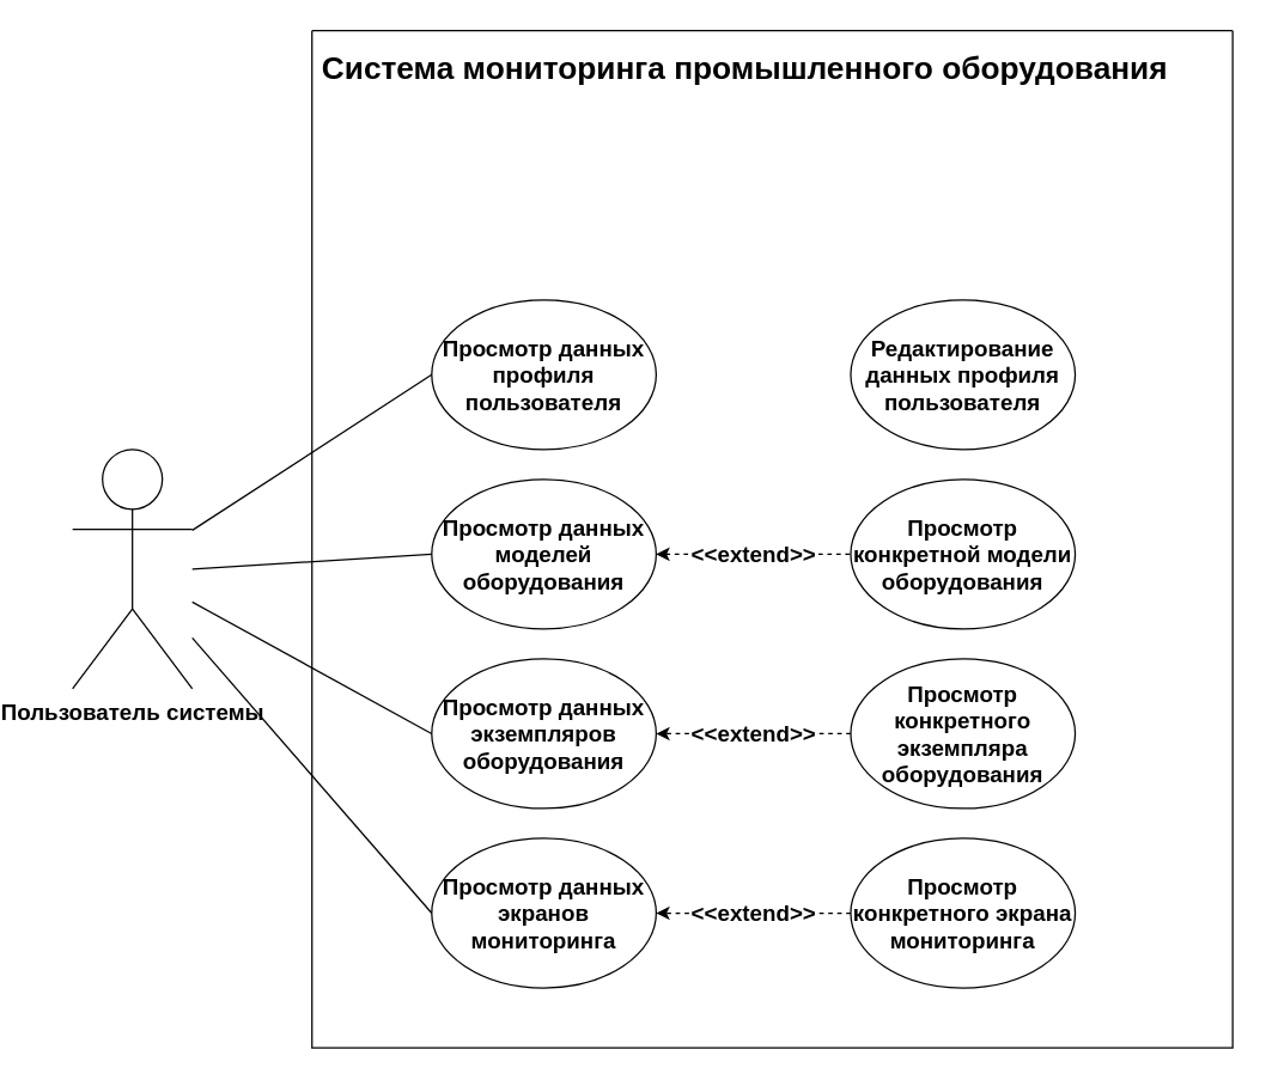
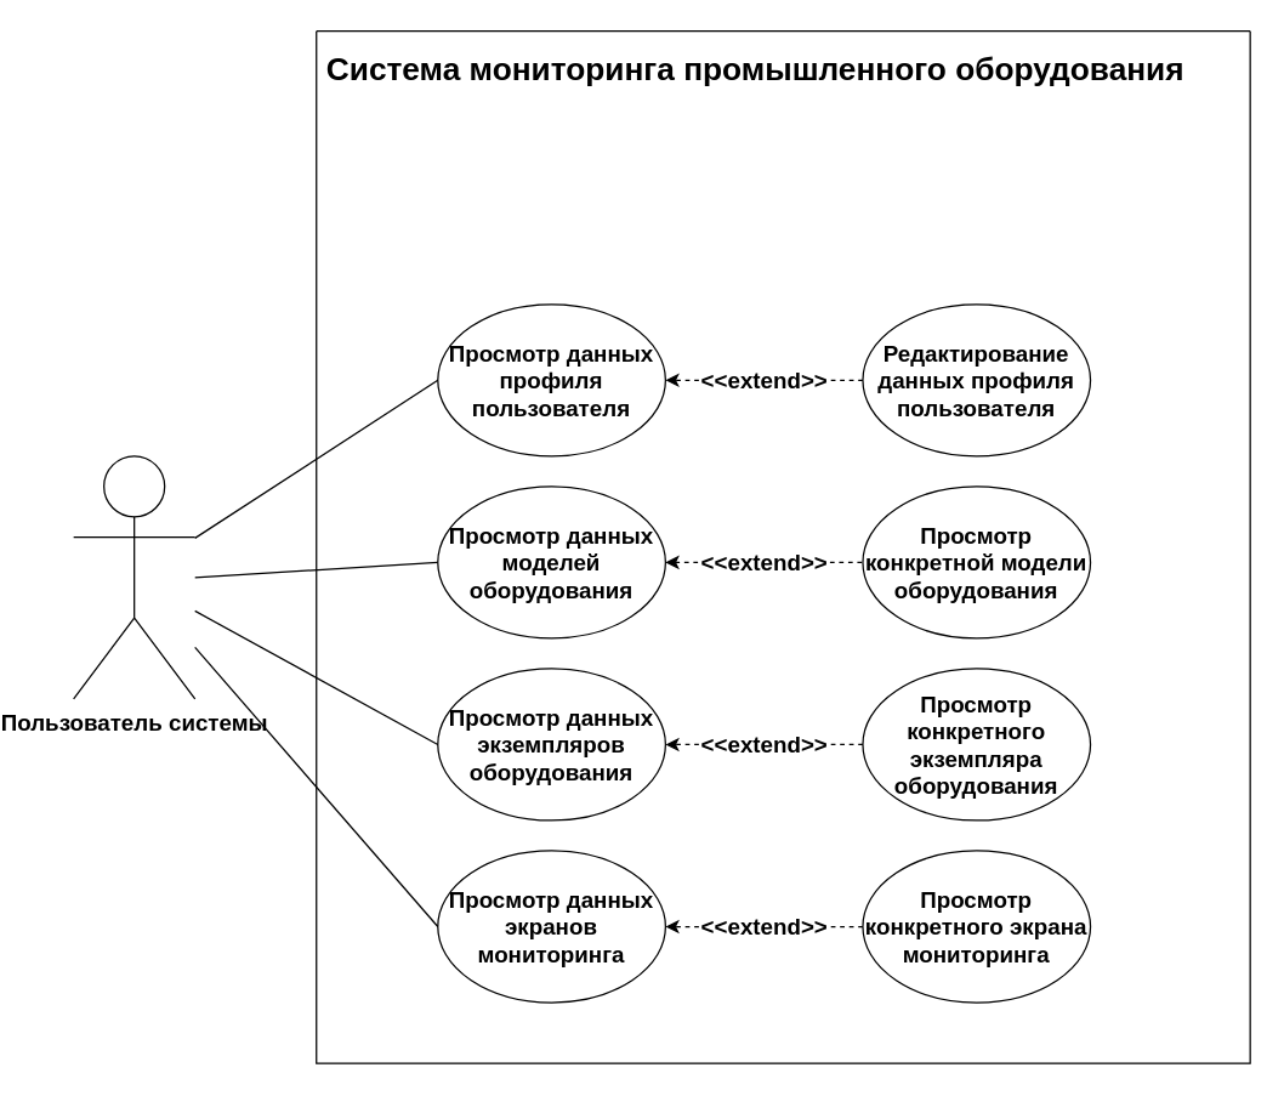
  <mxCell id="0" />
  <mxCell id="1" parent="0" />
  <mxCell id="2" style="rounded=0;orthogonalLoop=1;jettySize=auto;html=1;entryX=0;entryY=0.5;entryDx=0;entryDy=0;endArrow=none;endFill=0;fontSize=15;fontStyle=1" parent="1" target="7" edge="1"><mxGeometry relative="1" as="geometry"><mxPoint x="100" y="380" as="sourcePoint" /></mxGeometry></mxCell>
  <mxCell id="3" value="Пользователь системы" style="shape=umlActor;verticalLabelPosition=bottom;verticalAlign=top;html=1;outlineConnect=0;fontSize=15;fontStyle=1" parent="1" vertex="1"><mxGeometry x="20" y="300" width="80" height="160" as="geometry" /></mxCell>
  <mxCell id="4" value="" style="swimlane;startSize=0;fontSize=15;fontStyle=1" parent="1" vertex="1"><mxGeometry x="180" y="20" width="615.24" height="680" as="geometry" /></mxCell>
  <mxCell id="5" value="&lt;font style=&quot;font-size: 21px&quot;&gt;Система мониторинга промышленного оборудования&lt;/font&gt;" style="text;html=1;align=center;verticalAlign=middle;resizable=0;points=[];autosize=1;strokeColor=none;fontSize=15;fontStyle=1" parent="4" vertex="1"><mxGeometry x="-0.95" y="10" width="580" height="30" as="geometry" /></mxCell>
  <mxCell id="6" value="&amp;lt;&amp;lt;extend&amp;gt;&amp;gt;" style="edgeStyle=none;rounded=0;orthogonalLoop=1;jettySize=auto;html=1;exitX=1;exitY=0.5;exitDx=0;exitDy=0;dashed=1;endArrow=none;endFill=0;startArrow=classic;startFill=1;fontSize=15;fontStyle=1" parent="4" source="7" target="8" edge="1"><mxGeometry relative="1" as="geometry" /></mxCell>
  <mxCell id="7" value="Просмотр данных моделей оборудования" style="ellipse;whiteSpace=wrap;html=1;fontSize=15;fontStyle=1" parent="4" vertex="1"><mxGeometry x="80" y="300" width="150" height="100" as="geometry" /></mxCell>
  <mxCell id="8" value="Просмотр конкретной модели оборудования" style="ellipse;whiteSpace=wrap;html=1;fontSize=15;fontStyle=1" parent="4" vertex="1"><mxGeometry x="360" y="300" width="150" height="100" as="geometry" /></mxCell>
  <mxCell id="9" value="Просмотр данных экземпляров оборудования" style="ellipse;whiteSpace=wrap;html=1;fontSize=15;fontStyle=1" parent="4" vertex="1"><mxGeometry x="80" y="420" width="150" height="100" as="geometry" /></mxCell>
  <mxCell id="10" value="&lt;span style=&quot;font-weight: 700&quot;&gt;&amp;lt;&amp;lt;extend&amp;gt;&amp;gt;&lt;/span&gt;" style="edgeStyle=none;rounded=0;orthogonalLoop=1;jettySize=auto;html=1;exitX=0;exitY=0.5;exitDx=0;exitDy=0;fontSize=15;startArrow=none;startFill=0;endArrow=classic;endFill=1;dashed=1;" parent="4" source="11" target="9" edge="1"><mxGeometry relative="1" as="geometry" /></mxCell>
  <mxCell id="11" value="Просмотр конкретного экземпляра оборудования" style="ellipse;whiteSpace=wrap;html=1;fontSize=15;fontStyle=1" parent="4" vertex="1"><mxGeometry x="360" y="420" width="150" height="100" as="geometry" /></mxCell>
  <mxCell id="12" value="Просмотр данных экранов мониторинга" style="ellipse;whiteSpace=wrap;html=1;fontSize=15;fontStyle=1" parent="4" vertex="1"><mxGeometry x="80" y="540" width="150" height="100" as="geometry" /></mxCell>
  <mxCell id="13" value="&lt;span style=&quot;font-weight: 700&quot;&gt;&amp;lt;&amp;lt;extend&amp;gt;&amp;gt;&lt;/span&gt;" style="edgeStyle=none;rounded=0;orthogonalLoop=1;jettySize=auto;html=1;exitX=0;exitY=0.5;exitDx=0;exitDy=0;fontSize=15;startArrow=none;startFill=0;endArrow=classic;endFill=1;dashed=1;" parent="4" source="14" target="12" edge="1"><mxGeometry relative="1" as="geometry" /></mxCell>
  <mxCell id="14" value="Просмотр конкретного экрана мониторинга" style="ellipse;whiteSpace=wrap;html=1;fontSize=15;fontStyle=1" parent="4" vertex="1"><mxGeometry x="360" y="540" width="150" height="100" as="geometry" /></mxCell>
  <mxCell id="15" value="Просмотр данных профиля пользователя" style="ellipse;whiteSpace=wrap;html=1;fontSize=15;fontStyle=1" vertex="1" parent="4"><mxGeometry x="80" y="180" width="150" height="100" as="geometry" /></mxCell>
+ <mxCell id="16" value="&lt;span style=&quot;font-size: 15px ; font-weight: 700&quot;&gt;&amp;lt;&amp;lt;extend&amp;gt;&amp;gt;&lt;/span&gt;" style="edgeStyle=orthogonalEdgeStyle;rounded=0;orthogonalLoop=1;jettySize=auto;html=1;exitX=0;exitY=0.5;exitDx=0;exitDy=0;dashed=1;" edge="1" parent="4" source="17" target="15"><mxGeometry relative="1" as="geometry" /></mxCell>
  <mxCell id="17" value="Редактирование данных профиля пользователя" style="ellipse;whiteSpace=wrap;html=1;fontSize=15;fontStyle=1" vertex="1" parent="4"><mxGeometry x="360" y="180" width="150" height="100" as="geometry" /></mxCell>
  <mxCell id="18" style="edgeStyle=none;rounded=0;orthogonalLoop=1;jettySize=auto;html=1;exitX=0;exitY=0.5;exitDx=0;exitDy=0;fontSize=15;startArrow=none;startFill=0;endArrow=none;endFill=0;" parent="1" source="9" target="3" edge="1"><mxGeometry relative="1" as="geometry" /></mxCell>
  <mxCell id="19" style="edgeStyle=none;rounded=0;orthogonalLoop=1;jettySize=auto;html=1;exitX=0;exitY=0.5;exitDx=0;exitDy=0;fontSize=15;startArrow=none;startFill=0;endArrow=none;endFill=0;" parent="1" source="12" target="3" edge="1"><mxGeometry relative="1" as="geometry" /></mxCell>
  <mxCell id="20" style="rounded=0;orthogonalLoop=1;jettySize=auto;html=1;exitX=0;exitY=0.5;exitDx=0;exitDy=0;endArrow=none;endFill=0;" edge="1" parent="1" source="15" target="3"><mxGeometry relative="1" as="geometry" /></mxCell>
